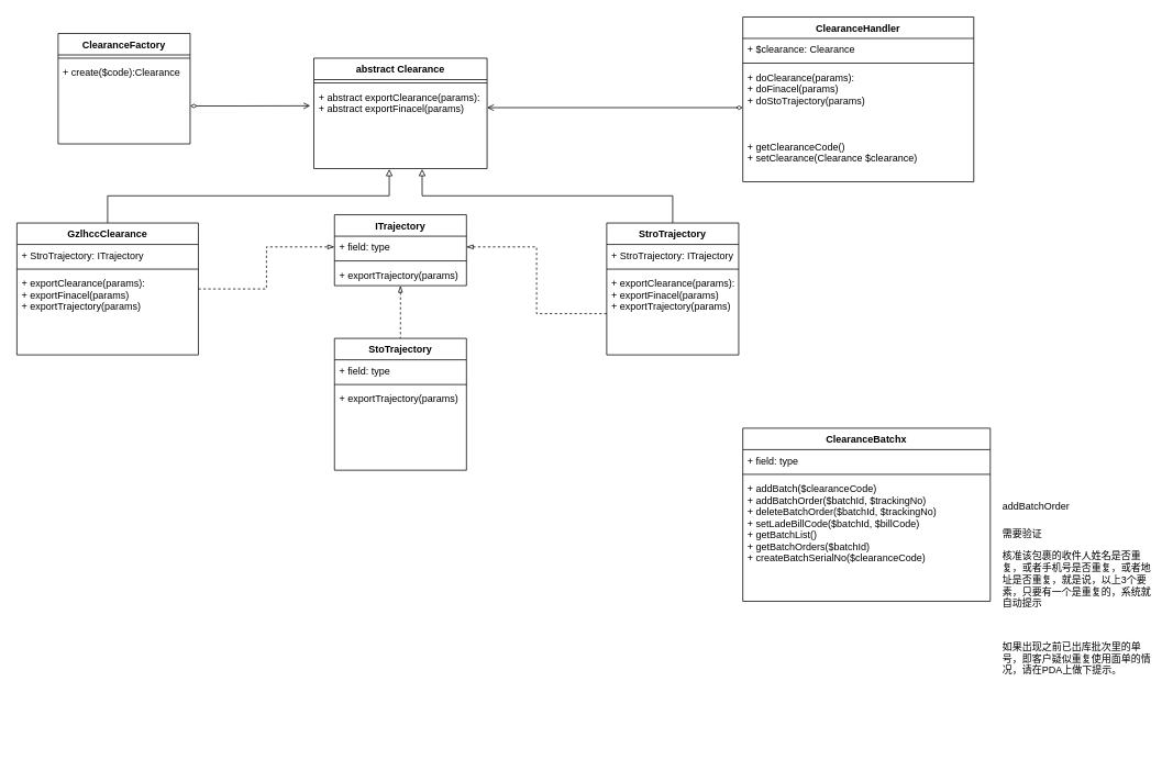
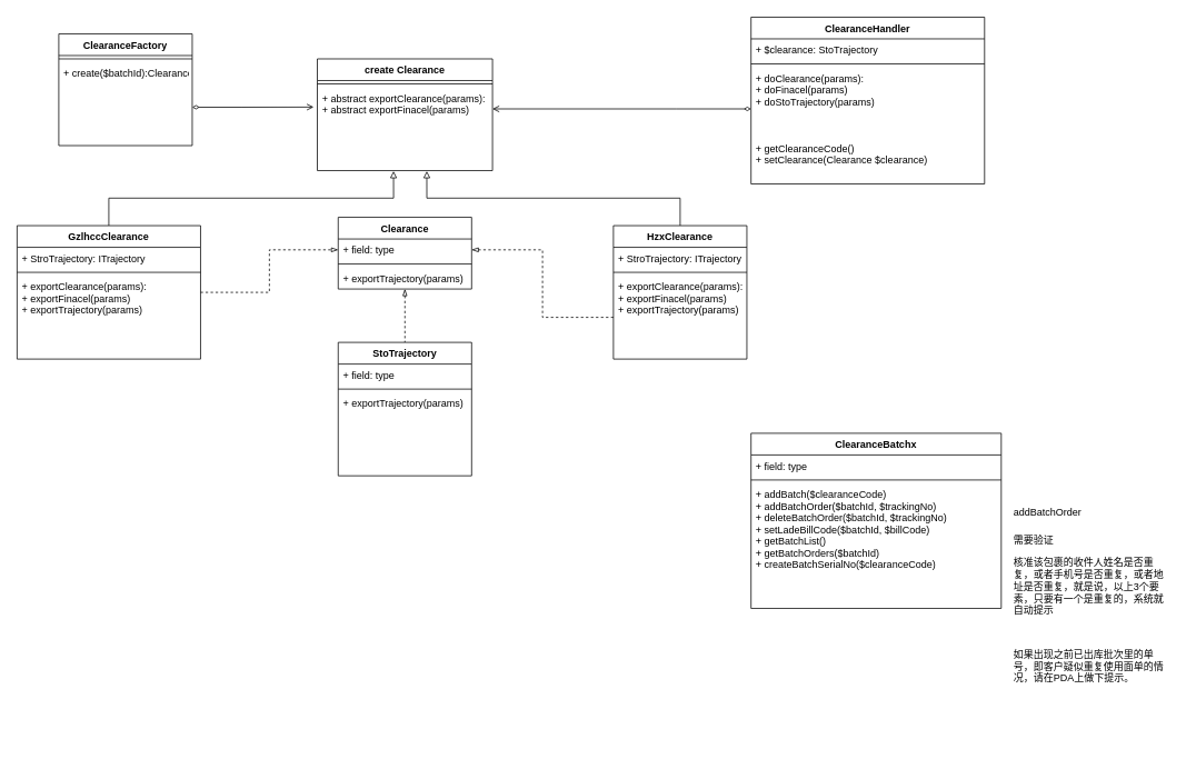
  <mxCell id="0" />
  <mxCell id="1" parent="0" />
- <mxCell id="2" value="abstract Clearance" style="swimlane;fontStyle=1;align=center;verticalAlign=top;childLayout=stackLayout;horizontal=1;startSize=26;horizontalStack=0;resizeParent=1;resizeParentMax=0;resizeLast=0;collapsible=1;marginBottom=0;" vertex="1" parent="1"><mxGeometry x="380" y="70" width="210" height="134" as="geometry" /></mxCell>
+ <mxCell id="2" value="create Clearance" style="swimlane;fontStyle=1;align=center;verticalAlign=top;childLayout=stackLayout;horizontal=1;startSize=26;horizontalStack=0;resizeParent=1;resizeParentMax=0;resizeLast=0;collapsible=1;marginBottom=0;" vertex="1" parent="1"><mxGeometry x="380" y="70" width="210" height="134" as="geometry" /></mxCell>
  <mxCell id="3" value="" style="line;strokeWidth=1;fillColor=none;align=left;verticalAlign=middle;spacingTop=-1;spacingLeft=3;spacingRight=3;rotatable=0;labelPosition=right;points=[];portConstraint=eastwest;" vertex="1" parent="2"><mxGeometry y="26" width="210" height="8" as="geometry" /></mxCell>
  <mxCell id="4" value="+ abstract exportClearance(params): &#10;+ abstract exportFinacel(params)" style="text;strokeColor=none;fillColor=none;align=left;verticalAlign=top;spacingLeft=4;spacingRight=4;overflow=hidden;rotatable=0;points=[[0,0.5],[1,0.5]];portConstraint=eastwest;" vertex="1" parent="2"><mxGeometry y="34" width="210" height="100" as="geometry" /></mxCell>
  <mxCell id="5" value="ClearanceHandler" style="swimlane;fontStyle=1;align=center;verticalAlign=top;childLayout=stackLayout;horizontal=1;startSize=26;horizontalStack=0;resizeParent=1;resizeParentMax=0;resizeLast=0;collapsible=1;marginBottom=0;" vertex="1" parent="1"><mxGeometry x="900" y="20" width="280" height="200" as="geometry" /></mxCell>
- <mxCell id="6" value="+ $clearance: Clearance" style="text;strokeColor=none;fillColor=none;align=left;verticalAlign=top;spacingLeft=4;spacingRight=4;overflow=hidden;rotatable=0;points=[[0,0.5],[1,0.5]];portConstraint=eastwest;" vertex="1" parent="5"><mxGeometry y="26" width="280" height="26" as="geometry" /></mxCell>
+ <mxCell id="6" value="+ $clearance: StoTrajectory" style="text;strokeColor=none;fillColor=none;align=left;verticalAlign=top;spacingLeft=4;spacingRight=4;overflow=hidden;rotatable=0;points=[[0,0.5],[1,0.5]];portConstraint=eastwest;" vertex="1" parent="5"><mxGeometry y="26" width="280" height="26" as="geometry" /></mxCell>
  <mxCell id="7" value="" style="line;strokeWidth=1;fillColor=none;align=left;verticalAlign=middle;spacingTop=-1;spacingLeft=3;spacingRight=3;rotatable=0;labelPosition=right;points=[];portConstraint=eastwest;" vertex="1" parent="5"><mxGeometry y="52" width="280" height="8" as="geometry" /></mxCell>
  <mxCell id="8" value="+ doClearance(params): &#10;+ doFinacel(params)&#10;+ doStoTrajectory(params)&#10;&#10;&#10;&#10;+ getClearanceCode()&#10;+ setClearance(Clearance $clearance)&#10;&#10;" style="text;strokeColor=none;fillColor=none;align=left;verticalAlign=top;spacingLeft=4;spacingRight=4;overflow=hidden;rotatable=0;points=[[0,0.5],[1,0.5]];portConstraint=eastwest;" vertex="1" parent="5"><mxGeometry y="60" width="280" height="140" as="geometry" /></mxCell>
  <mxCell id="9" style="edgeStyle=orthogonalEdgeStyle;rounded=0;orthogonalLoop=1;jettySize=auto;html=1;entryX=0.435;entryY=1.006;entryDx=0;entryDy=0;entryPerimeter=0;startArrow=none;startFill=0;endArrow=block;endFill=0;" edge="1" parent="1" source="11" target="4"><mxGeometry relative="1" as="geometry" /></mxCell>
  <mxCell id="10" style="edgeStyle=orthogonalEdgeStyle;rounded=0;orthogonalLoop=1;jettySize=auto;html=1;entryX=0;entryY=0.5;entryDx=0;entryDy=0;dashed=1;startArrow=none;startFill=0;endArrow=blockThin;endFill=0;" edge="1" parent="1" source="11" target="32"><mxGeometry relative="1" as="geometry" /></mxCell>
  <mxCell id="11" value="GzlhccClearance" style="swimlane;fontStyle=1;align=center;verticalAlign=top;childLayout=stackLayout;horizontal=1;startSize=26;horizontalStack=0;resizeParent=1;resizeParentMax=0;resizeLast=0;collapsible=1;marginBottom=0;" vertex="1" parent="1"><mxGeometry x="20" y="270" width="220" height="160" as="geometry" /></mxCell>
  <mxCell id="12" value="+ StroTrajectory: ITrajectory" style="text;strokeColor=none;fillColor=none;align=left;verticalAlign=top;spacingLeft=4;spacingRight=4;overflow=hidden;rotatable=0;points=[[0,0.5],[1,0.5]];portConstraint=eastwest;" vertex="1" parent="11"><mxGeometry y="26" width="220" height="26" as="geometry" /></mxCell>
  <mxCell id="13" value="" style="line;strokeWidth=1;fillColor=none;align=left;verticalAlign=middle;spacingTop=-1;spacingLeft=3;spacingRight=3;rotatable=0;labelPosition=right;points=[];portConstraint=eastwest;" vertex="1" parent="11"><mxGeometry y="52" width="220" height="8" as="geometry" /></mxCell>
  <mxCell id="14" value="+ exportClearance(params): &#10;+ exportFinacel(params)&#10;+ exportTrajectory(params)" style="text;strokeColor=none;fillColor=none;align=left;verticalAlign=top;spacingLeft=4;spacingRight=4;overflow=hidden;rotatable=0;points=[[0,0.5],[1,0.5]];portConstraint=eastwest;" vertex="1" parent="11"><mxGeometry y="60" width="220" height="100" as="geometry" /></mxCell>
  <mxCell id="15" style="edgeStyle=orthogonalEdgeStyle;rounded=0;orthogonalLoop=1;jettySize=auto;html=1;entryX=0.625;entryY=1.006;entryDx=0;entryDy=0;entryPerimeter=0;startArrow=none;startFill=0;endArrow=block;endFill=0;" edge="1" parent="1" source="16" target="4"><mxGeometry relative="1" as="geometry" /></mxCell>
- <mxCell id="16" value="StroTrajectory" style="swimlane;fontStyle=1;align=center;verticalAlign=top;childLayout=stackLayout;horizontal=1;startSize=26;horizontalStack=0;resizeParent=1;resizeParentMax=0;resizeLast=0;collapsible=1;marginBottom=0;" vertex="1" parent="1"><mxGeometry x="735" y="270" width="160" height="160" as="geometry" /></mxCell>
+ <mxCell id="16" value="HzxClearance" style="swimlane;fontStyle=1;align=center;verticalAlign=top;childLayout=stackLayout;horizontal=1;startSize=26;horizontalStack=0;resizeParent=1;resizeParentMax=0;resizeLast=0;collapsible=1;marginBottom=0;" vertex="1" parent="1"><mxGeometry x="735" y="270" width="160" height="160" as="geometry" /></mxCell>
  <mxCell id="17" value="+ StroTrajectory: ITrajectory" style="text;strokeColor=none;fillColor=none;align=left;verticalAlign=top;spacingLeft=4;spacingRight=4;overflow=hidden;rotatable=0;points=[[0,0.5],[1,0.5]];portConstraint=eastwest;" vertex="1" parent="16"><mxGeometry y="26" width="160" height="26" as="geometry" /></mxCell>
  <mxCell id="18" value="" style="line;strokeWidth=1;fillColor=none;align=left;verticalAlign=middle;spacingTop=-1;spacingLeft=3;spacingRight=3;rotatable=0;labelPosition=right;points=[];portConstraint=eastwest;" vertex="1" parent="16"><mxGeometry y="52" width="160" height="8" as="geometry" /></mxCell>
  <mxCell id="19" value="+ exportClearance(params): &#10;+ exportFinacel(params)&#10;+ exportTrajectory(params)" style="text;strokeColor=none;fillColor=none;align=left;verticalAlign=top;spacingLeft=4;spacingRight=4;overflow=hidden;rotatable=0;points=[[0,0.5],[1,0.5]];portConstraint=eastwest;" vertex="1" parent="16"><mxGeometry y="60" width="160" height="100" as="geometry" /></mxCell>
  <mxCell id="20" value="ClearanceFactory" style="swimlane;fontStyle=1;align=center;verticalAlign=top;childLayout=stackLayout;horizontal=1;startSize=26;horizontalStack=0;resizeParent=1;resizeParentMax=0;resizeLast=0;collapsible=1;marginBottom=0;" vertex="1" parent="1"><mxGeometry x="70" y="40" width="160" height="134" as="geometry" /></mxCell>
  <mxCell id="21" value="" style="line;strokeWidth=1;fillColor=none;align=left;verticalAlign=middle;spacingTop=-1;spacingLeft=3;spacingRight=3;rotatable=0;labelPosition=right;points=[];portConstraint=eastwest;" vertex="1" parent="20"><mxGeometry y="26" width="160" height="8" as="geometry" /></mxCell>
- <mxCell id="22" value="+ create($code):Clearance&#10; " style="text;strokeColor=none;fillColor=none;align=left;verticalAlign=top;spacingLeft=4;spacingRight=4;overflow=hidden;rotatable=0;points=[[0,0.5],[1,0.5]];portConstraint=eastwest;" vertex="1" parent="20"><mxGeometry y="34" width="160" height="100" as="geometry" /></mxCell>
+ <mxCell id="22" value="+ create($batchId):Clearance&#10; " style="text;strokeColor=none;fillColor=none;align=left;verticalAlign=top;spacingLeft=4;spacingRight=4;overflow=hidden;rotatable=0;points=[[0,0.5],[1,0.5]];portConstraint=eastwest;" vertex="1" parent="20"><mxGeometry y="34" width="160" height="100" as="geometry" /></mxCell>
  <mxCell id="23" value="&lt;h1&gt;&lt;span style=&quot;font-size: 12px ; font-weight: 400&quot;&gt;addBatchOrder&lt;/span&gt;&lt;br&gt;&lt;/h1&gt;&lt;p&gt;需要验证&lt;/p&gt;&lt;p&gt;&lt;span&gt;核准该包裹的收件人姓名是否重复，或者手机号是否重复，或者地址是&lt;/span&gt;&lt;span&gt;否重复，就是说，以上3个要素，只要有一个是重复的，系统就自动提示&lt;/span&gt;&lt;/p&gt;&lt;p&gt;&lt;span&gt;&lt;br&gt;&lt;/span&gt;&lt;/p&gt;&lt;p&gt;如果出现之前已出库批次里的单号，即客户疑似重复使用面&lt;span&gt;单的情况，请在PDA上做下提示。&lt;/span&gt;&lt;/p&gt;" style="text;html=1;strokeColor=none;fillColor=none;spacing=5;spacingTop=-20;whiteSpace=wrap;overflow=hidden;rounded=0;" vertex="1" parent="1"><mxGeometry x="1210" y="590" width="190" height="310" as="geometry" /></mxCell>
  <mxCell id="24" value="ClearanceBatchx" style="swimlane;fontStyle=1;align=center;verticalAlign=top;childLayout=stackLayout;horizontal=1;startSize=26;horizontalStack=0;resizeParent=1;resizeParentMax=0;resizeLast=0;collapsible=1;marginBottom=0;" vertex="1" parent="1"><mxGeometry x="900" y="519" width="300" height="210" as="geometry" /></mxCell>
  <mxCell id="25" value="+ field: type" style="text;strokeColor=none;fillColor=none;align=left;verticalAlign=top;spacingLeft=4;spacingRight=4;overflow=hidden;rotatable=0;points=[[0,0.5],[1,0.5]];portConstraint=eastwest;" vertex="1" parent="24"><mxGeometry y="26" width="300" height="26" as="geometry" /></mxCell>
  <mxCell id="26" value="" style="line;strokeWidth=1;fillColor=none;align=left;verticalAlign=middle;spacingTop=-1;spacingLeft=3;spacingRight=3;rotatable=0;labelPosition=right;points=[];portConstraint=eastwest;" vertex="1" parent="24"><mxGeometry y="52" width="300" height="8" as="geometry" /></mxCell>
  <mxCell id="27" value="+ addBatch($clearanceCode)&#10;+ addBatchOrder($batchId, $trackingNo)&#10;+ deleteBatchOrder($batchId, $trackingNo)&#10;+ setLadeBillCode($batchId, $billCode)&#10;+ getBatchList()&#10;+ getBatchOrders($batchId)&#10;+ createBatchSerialNo($clearanceCode)" style="text;strokeColor=none;fillColor=none;align=left;verticalAlign=top;spacingLeft=4;spacingRight=4;overflow=hidden;rotatable=0;points=[[0,0.5],[1,0.5]];portConstraint=eastwest;" vertex="1" parent="24"><mxGeometry y="60" width="300" height="150" as="geometry" /></mxCell>
  <mxCell id="28" style="edgeStyle=orthogonalEdgeStyle;rounded=0;orthogonalLoop=1;jettySize=auto;html=1;startArrow=diamondThin;startFill=0;endArrow=open;endFill=0;" edge="1" parent="1" source="8" target="4"><mxGeometry relative="1" as="geometry"><Array as="points"><mxPoint x="810" y="130" /><mxPoint x="810" y="130" /></Array></mxGeometry></mxCell>
  <mxCell id="29" style="edgeStyle=orthogonalEdgeStyle;rounded=0;orthogonalLoop=1;jettySize=auto;html=1;entryX=-0.021;entryY=0.238;entryDx=0;entryDy=0;entryPerimeter=0;startArrow=diamondThin;startFill=0;endArrow=open;endFill=0;" edge="1" parent="1" source="22" target="4"><mxGeometry relative="1" as="geometry"><Array as="points"><mxPoint x="290" y="128" /><mxPoint x="290" y="128" /></Array></mxGeometry></mxCell>
  <mxCell id="30" style="edgeStyle=orthogonalEdgeStyle;rounded=0;orthogonalLoop=1;jettySize=auto;html=1;dashed=1;startArrow=blockThin;startFill=0;endArrow=none;endFill=0;" edge="1" parent="1" source="31"><mxGeometry relative="1" as="geometry"><mxPoint x="485" y="410" as="targetPoint" /></mxGeometry></mxCell>
- <mxCell id="31" value="ITrajectory" style="swimlane;fontStyle=1;align=center;verticalAlign=top;childLayout=stackLayout;horizontal=1;startSize=26;horizontalStack=0;resizeParent=1;resizeParentMax=0;resizeLast=0;collapsible=1;marginBottom=0;" vertex="1" parent="1"><mxGeometry x="405" y="260" width="160" height="86" as="geometry" /></mxCell>
+ <mxCell id="31" value="Clearance" style="swimlane;fontStyle=1;align=center;verticalAlign=top;childLayout=stackLayout;horizontal=1;startSize=26;horizontalStack=0;resizeParent=1;resizeParentMax=0;resizeLast=0;collapsible=1;marginBottom=0;" vertex="1" parent="1"><mxGeometry x="405" y="260" width="160" height="86" as="geometry" /></mxCell>
  <mxCell id="32" value="+ field: type" style="text;strokeColor=none;fillColor=none;align=left;verticalAlign=top;spacingLeft=4;spacingRight=4;overflow=hidden;rotatable=0;points=[[0,0.5],[1,0.5]];portConstraint=eastwest;" vertex="1" parent="31"><mxGeometry y="26" width="160" height="26" as="geometry" /></mxCell>
  <mxCell id="33" value="" style="line;strokeWidth=1;fillColor=none;align=left;verticalAlign=middle;spacingTop=-1;spacingLeft=3;spacingRight=3;rotatable=0;labelPosition=right;points=[];portConstraint=eastwest;" vertex="1" parent="31"><mxGeometry y="52" width="160" height="8" as="geometry" /></mxCell>
  <mxCell id="34" value="+ exportTrajectory(params)" style="text;strokeColor=none;fillColor=none;align=left;verticalAlign=top;spacingLeft=4;spacingRight=4;overflow=hidden;rotatable=0;points=[[0,0.5],[1,0.5]];portConstraint=eastwest;" vertex="1" parent="31"><mxGeometry y="60" width="160" height="26" as="geometry" /></mxCell>
  <mxCell id="35" value="StoTrajectory" style="swimlane;fontStyle=1;align=center;verticalAlign=top;childLayout=stackLayout;horizontal=1;startSize=26;horizontalStack=0;resizeParent=1;resizeParentMax=0;resizeLast=0;collapsible=1;marginBottom=0;" vertex="1" parent="1"><mxGeometry x="405" y="410" width="160" height="160" as="geometry" /></mxCell>
  <mxCell id="36" value="+ field: type" style="text;strokeColor=none;fillColor=none;align=left;verticalAlign=top;spacingLeft=4;spacingRight=4;overflow=hidden;rotatable=0;points=[[0,0.5],[1,0.5]];portConstraint=eastwest;" vertex="1" parent="35"><mxGeometry y="26" width="160" height="26" as="geometry" /></mxCell>
  <mxCell id="37" value="" style="line;strokeWidth=1;fillColor=none;align=left;verticalAlign=middle;spacingTop=-1;spacingLeft=3;spacingRight=3;rotatable=0;labelPosition=right;points=[];portConstraint=eastwest;" vertex="1" parent="35"><mxGeometry y="52" width="160" height="8" as="geometry" /></mxCell>
  <mxCell id="38" value="+ exportTrajectory(params)" style="text;strokeColor=none;fillColor=none;align=left;verticalAlign=top;spacingLeft=4;spacingRight=4;overflow=hidden;rotatable=0;points=[[0,0.5],[1,0.5]];portConstraint=eastwest;" vertex="1" parent="35"><mxGeometry y="60" width="160" height="100" as="geometry" /></mxCell>
  <mxCell id="39" style="edgeStyle=orthogonalEdgeStyle;rounded=0;orthogonalLoop=1;jettySize=auto;html=1;dashed=1;startArrow=none;startFill=0;endArrow=blockThin;endFill=0;" edge="1" parent="1" source="19" target="32"><mxGeometry relative="1" as="geometry" /></mxCell>
